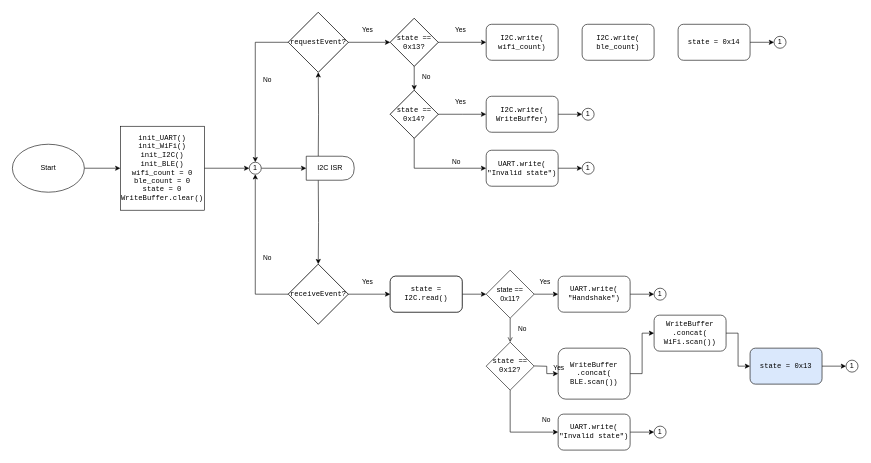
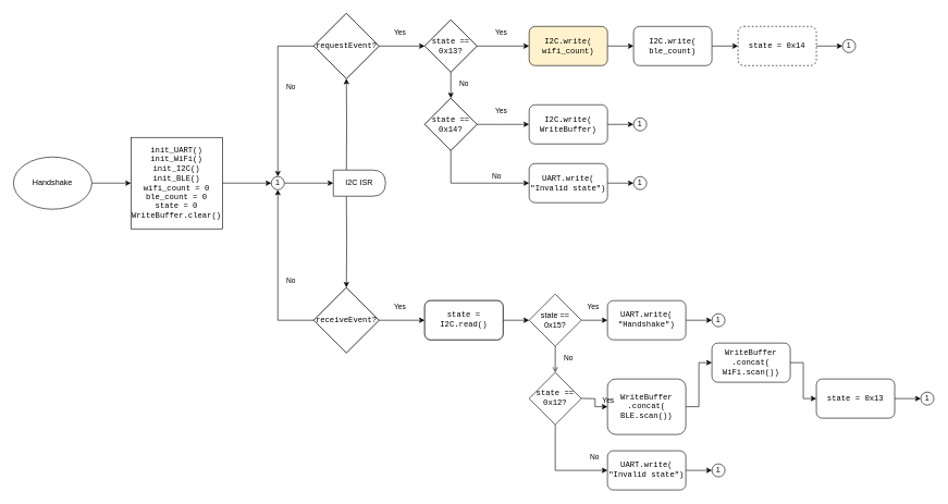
  <mxCell id="0" />
  <mxCell id="1" parent="0" />
  <mxCell id="2" style="edgeStyle=orthogonalEdgeStyle;rounded=0;orthogonalLoop=1;jettySize=auto;html=1;entryX=0;entryY=0.5;entryDx=0;entryDy=0;" parent="1" source="3" target="29" edge="1"><mxGeometry relative="1" as="geometry" /></mxCell>
- <mxCell id="3" value="&lt;div&gt;Start&lt;/div&gt;" style="ellipse;whiteSpace=wrap;html=1;" parent="1" vertex="1"><mxGeometry x="20" y="240" width="120" height="80" as="geometry" /></mxCell>
+ <mxCell id="3" value="&lt;div&gt;Handshake&lt;/div&gt;" style="ellipse;whiteSpace=wrap;html=1;" parent="1" vertex="1"><mxGeometry x="20" y="240" width="120" height="80" as="geometry" /></mxCell>
  <mxCell id="4" value="receiveEvent?" style="rhombus;whiteSpace=wrap;html=1;strokeColor=#000000;" parent="1" vertex="1"><mxGeometry x="480" y="440" width="100" height="100" as="geometry" /></mxCell>
  <mxCell id="5" value="requestEvent?" style="rhombus;whiteSpace=wrap;html=1;strokeColor=#000000;" parent="1" vertex="1"><mxGeometry x="480" y="20" width="100" height="100" as="geometry" /></mxCell>
  <mxCell id="6" value="Yes" style="rounded=0;html=1;jettySize=auto;orthogonalLoop=1;fontSize=11;endArrow=classic;endFill=1;endSize=6;strokeWidth=1;shadow=0;labelBackgroundColor=none;edgeStyle=orthogonalEdgeStyle;exitX=1;exitY=0.5;exitDx=0;exitDy=0;entryX=0;entryY=0.5;entryDx=0;entryDy=0;" parent="1" source="5" target="25" edge="1"><mxGeometry x="-0.077" y="20" relative="1" as="geometry"><mxPoint as="offset" /><mxPoint x="580" y="89.8" as="sourcePoint" /><mxPoint x="625" y="89.8" as="targetPoint" /></mxGeometry></mxCell>
- <mxCell id="7" value="state == 0x11?" style="rhombus;whiteSpace=wrap;html=1;strokeColor=#000000;" parent="1" vertex="1"><mxGeometry x="810" y="450" width="80" height="80" as="geometry" /></mxCell>
+ <mxCell id="7" value="state == 0x15?" style="rhombus;whiteSpace=wrap;html=1;strokeColor=#000000;" parent="1" vertex="1"><mxGeometry x="810" y="450" width="80" height="80" as="geometry" /></mxCell>
  <mxCell id="8" style="edgeStyle=orthogonalEdgeStyle;rounded=0;orthogonalLoop=1;jettySize=auto;html=1;entryX=0.5;entryY=1;entryDx=0;entryDy=0;" parent="1" target="5" edge="1"><mxGeometry relative="1" as="geometry"><mxPoint x="530" y="260" as="sourcePoint" /></mxGeometry></mxCell>
  <mxCell id="9" style="edgeStyle=orthogonalEdgeStyle;rounded=0;orthogonalLoop=1;jettySize=auto;html=1;entryX=0.5;entryY=0;entryDx=0;entryDy=0;" parent="1" target="4" edge="1"><mxGeometry relative="1" as="geometry"><mxPoint x="530" y="300" as="sourcePoint" /></mxGeometry></mxCell>
  <mxCell id="10" value="No" style="rounded=0;html=1;jettySize=auto;orthogonalLoop=1;fontSize=11;endArrow=classic;endFill=1;endSize=6;strokeWidth=1;shadow=0;labelBackgroundColor=none;edgeStyle=orthogonalEdgeStyle;exitX=0;exitY=0.5;exitDx=0;exitDy=0;entryX=0.5;entryY=0;entryDx=0;entryDy=0;" parent="1" source="5" target="40" edge="1"><mxGeometry x="-0.077" y="20" relative="1" as="geometry"><mxPoint as="offset" /><mxPoint x="420" y="220" as="sourcePoint" /><mxPoint x="450" y="240" as="targetPoint" /><Array as="points"><mxPoint x="425" y="70" /></Array></mxGeometry></mxCell>
  <mxCell id="11" value="No" style="rounded=0;html=1;jettySize=auto;orthogonalLoop=1;fontSize=11;endArrow=classic;endFill=1;endSize=6;strokeWidth=1;shadow=0;labelBackgroundColor=none;edgeStyle=orthogonalEdgeStyle;exitX=0;exitY=0.5;exitDx=0;exitDy=0;entryX=0.5;entryY=1;entryDx=0;entryDy=0;" parent="1" source="4" target="40" edge="1"><mxGeometry x="-0.091" y="-20" relative="1" as="geometry"><mxPoint as="offset" /><mxPoint x="480" y="370" as="sourcePoint" /><mxPoint x="440" y="340" as="targetPoint" /><Array as="points"><mxPoint x="425" y="490" /></Array></mxGeometry></mxCell>
  <mxCell id="12" value="Yes" style="rounded=0;html=1;jettySize=auto;orthogonalLoop=1;fontSize=11;endArrow=classic;endFill=1;endSize=6;strokeWidth=1;shadow=0;labelBackgroundColor=none;edgeStyle=orthogonalEdgeStyle;exitX=1;exitY=0.5;exitDx=0;exitDy=0;entryX=0;entryY=0.5;entryDx=0;entryDy=0;" parent="1" source="4" target="21" edge="1"><mxGeometry x="-0.077" y="20" relative="1" as="geometry"><mxPoint as="offset" /><mxPoint x="580" y="469.8" as="sourcePoint" /><mxPoint x="650" y="470" as="targetPoint" /><Array as="points" /></mxGeometry></mxCell>
  <mxCell id="13" value="state == 0x12?" style="rhombus;whiteSpace=wrap;html=1;strokeColor=#000000;fontFamily=Courier New;" parent="1" vertex="1"><mxGeometry x="810" y="570" width="80" height="80" as="geometry" /></mxCell>
  <mxCell id="14" value="Yes" style="rounded=0;html=1;jettySize=auto;orthogonalLoop=1;fontSize=11;endArrow=classic;endFill=1;endSize=6;strokeWidth=1;shadow=0;labelBackgroundColor=none;edgeStyle=orthogonalEdgeStyle;exitX=1;exitY=0.5;exitDx=0;exitDy=0;entryX=0;entryY=0.5;entryDx=0;entryDy=0;" parent="1" source="7" target="17" edge="1"><mxGeometry x="-0.077" y="20" relative="1" as="geometry"><mxPoint as="offset" /><mxPoint x="910" y="490" as="sourcePoint" /><mxPoint x="930" y="490" as="targetPoint" /></mxGeometry></mxCell>
  <mxCell id="15" value="No" style="rounded=0;html=1;jettySize=auto;orthogonalLoop=1;fontSize=11;endArrow=open;endFill=1;endSize=6;strokeWidth=1;shadow=0;labelBackgroundColor=none;edgeStyle=orthogonalEdgeStyle;entryX=0.5;entryY=0;entryDx=0;entryDy=0;exitX=0.5;exitY=1;exitDx=0;exitDy=0;" parent="1" source="7" target="13" edge="1"><mxGeometry x="-0.077" y="20" relative="1" as="geometry"><mxPoint as="offset" /><mxPoint x="890" y="550" as="sourcePoint" /><mxPoint x="960" y="550" as="targetPoint" /></mxGeometry></mxCell>
  <mxCell id="16" style="edgeStyle=orthogonalEdgeStyle;rounded=0;orthogonalLoop=1;jettySize=auto;html=1;entryX=0;entryY=0.5;entryDx=0;entryDy=0;" parent="1" source="17" target="41" edge="1"><mxGeometry relative="1" as="geometry"><mxPoint x="1080" y="490" as="targetPoint" /></mxGeometry></mxCell>
  <mxCell id="17" value="&lt;div&gt;UART.write(&lt;/div&gt;&lt;div&gt;&quot;Handshake&quot;)&lt;/div&gt;" style="rounded=1;whiteSpace=wrap;html=1;strokeColor=#000000;fontFamily=Courier New;" parent="1" vertex="1"><mxGeometry x="930" y="460" width="120" height="60" as="geometry" /></mxCell>
  <mxCell id="18" style="edgeStyle=orthogonalEdgeStyle;rounded=0;orthogonalLoop=1;jettySize=auto;html=1;entryX=0;entryY=0.5;entryDx=0;entryDy=0;" parent="1" source="19" target="54" edge="1"><mxGeometry relative="1" as="geometry" /></mxCell>
  <mxCell id="19" value="&lt;div&gt;WriteBuffer&lt;/div&gt;&lt;div&gt;.concat( BLE.scan())&lt;/div&gt;" style="rounded=1;whiteSpace=wrap;html=1;strokeColor=#000000;fontFamily=Courier New;" parent="1" vertex="1"><mxGeometry x="930" y="580" width="120" height="85" as="geometry" /></mxCell>
  <mxCell id="20" style="edgeStyle=orthogonalEdgeStyle;rounded=0;orthogonalLoop=1;jettySize=auto;html=1;entryX=0;entryY=0.5;entryDx=0;entryDy=0;" parent="1" source="21" target="7" edge="1"><mxGeometry relative="1" as="geometry" /></mxCell>
  <mxCell id="21" value="state = I2C.read()" style="rounded=1;whiteSpace=wrap;html=1;strokeColor=#000000;" parent="1" vertex="1"><mxGeometry x="650" y="460" width="120" height="60" as="geometry" /></mxCell>
  <mxCell id="22" style="edgeStyle=orthogonalEdgeStyle;rounded=0;orthogonalLoop=1;jettySize=auto;html=1;entryX=0;entryY=0.5;entryDx=0;entryDy=0;" parent="1" source="23" target="42" edge="1"><mxGeometry relative="1" as="geometry"><mxPoint x="1400" y="610" as="targetPoint" /></mxGeometry></mxCell>
- <mxCell id="23" value="state = 0x13" style="rounded=1;whiteSpace=wrap;html=1;strokeColor=#000000;fontFamily=Courier New;fillColor=#dae8fc;" parent="1" vertex="1"><mxGeometry x="1250" y="580" width="120" height="60" as="geometry" /></mxCell>
+ <mxCell id="23" value="state = 0x13" style="rounded=1;whiteSpace=wrap;html=1;strokeColor=#000000;fontFamily=Courier New;" parent="1" vertex="1"><mxGeometry x="1250" y="580" width="120" height="60" as="geometry" /></mxCell>
  <mxCell id="24" value="Yes" style="rounded=0;html=1;jettySize=auto;orthogonalLoop=1;fontSize=11;endArrow=classic;endFill=1;endSize=6;strokeWidth=1;shadow=0;labelBackgroundColor=none;edgeStyle=orthogonalEdgeStyle;entryX=0;entryY=0.5;entryDx=0;entryDy=0;exitX=1;exitY=0.5;exitDx=0;exitDy=0;" parent="1" target="19" edge="1"><mxGeometry x="-0.077" y="20" relative="1" as="geometry"><mxPoint as="offset" /><mxPoint x="890" y="609.66" as="sourcePoint" /><mxPoint x="960" y="609.66" as="targetPoint" /></mxGeometry></mxCell>
  <mxCell id="25" value="state == 0x13?" style="rhombus;whiteSpace=wrap;html=1;strokeColor=#000000;" parent="1" vertex="1"><mxGeometry x="650" y="30" width="80" height="80" as="geometry" /></mxCell>
- <mxCell id="27" value="&lt;div&gt;I2C.write(&lt;/div&gt;&lt;div&gt;wifi_count)&lt;/div&gt;" style="rounded=1;whiteSpace=wrap;html=1;strokeColor=#000000;fontFamily=Courier New;" parent="1" vertex="1"><mxGeometry x="810" y="40" width="120" height="60" as="geometry" /></mxCell>
+ <mxCell id="26" style="edgeStyle=orthogonalEdgeStyle;rounded=0;orthogonalLoop=1;jettySize=auto;html=1;entryX=0;entryY=0.5;entryDx=0;entryDy=0;" parent="1" source="27" target="56" edge="1"><mxGeometry relative="1" as="geometry" /></mxCell>
+ <mxCell id="27" value="&lt;div&gt;I2C.write(&lt;/div&gt;&lt;div&gt;wifi_count)&lt;/div&gt;" style="rounded=1;whiteSpace=wrap;html=1;strokeColor=#000000;fontFamily=Courier New;fillColor=#fff2cc;" parent="1" vertex="1"><mxGeometry x="810" y="40" width="120" height="60" as="geometry" /></mxCell>
  <mxCell id="28" style="edgeStyle=orthogonalEdgeStyle;rounded=0;orthogonalLoop=1;jettySize=auto;html=1;entryX=0;entryY=0.5;entryDx=0;entryDy=0;" parent="1" source="29" target="40" edge="1"><mxGeometry relative="1" as="geometry" /></mxCell>
  <mxCell id="29" value="&lt;div&gt;init_UART()&lt;/div&gt;&lt;div&gt;init_WiFi()&lt;/div&gt;&lt;div&gt;init_I2C()&lt;/div&gt;&lt;div&gt;init_BLE()&lt;/div&gt;&lt;div&gt;wifi_count = 0&lt;/div&gt;&lt;div&gt;ble_count = 0&lt;/div&gt;&lt;div&gt;state = 0&lt;/div&gt;&lt;div&gt;WriteBuffer.clear()&lt;br&gt;&lt;/div&gt;" style="whiteSpace=wrap;html=1;aspect=fixed;strokeColor=#000000;fontFamily=Courier New;" parent="1" vertex="1"><mxGeometry x="200" y="210" width="140" height="140" as="geometry" /></mxCell>
  <mxCell id="30" value="state == 0x14?" style="rhombus;whiteSpace=wrap;html=1;strokeColor=#000000;" parent="1" vertex="1"><mxGeometry x="650" y="150" width="80" height="80" as="geometry" /></mxCell>
  <mxCell id="31" style="edgeStyle=orthogonalEdgeStyle;rounded=0;orthogonalLoop=1;jettySize=auto;html=1;entryX=0;entryY=0.5;entryDx=0;entryDy=0;" parent="1" source="32" target="43" edge="1"><mxGeometry relative="1" as="geometry"><mxPoint x="940" y="740" as="targetPoint" /></mxGeometry></mxCell>
  <mxCell id="32" value="&lt;div&gt;UART.write(&lt;/div&gt;&lt;div&gt;&quot;Invalid state&quot;)&lt;/div&gt;" style="rounded=1;whiteSpace=wrap;html=1;strokeColor=#000000;fontFamily=Courier New;" parent="1" vertex="1"><mxGeometry x="930" y="690" width="120" height="60" as="geometry" /></mxCell>
  <mxCell id="33" value="No" style="rounded=0;html=1;jettySize=auto;orthogonalLoop=1;fontSize=11;endArrow=classic;endFill=1;endSize=6;strokeWidth=1;shadow=0;labelBackgroundColor=none;edgeStyle=orthogonalEdgeStyle;entryX=0;entryY=0.5;entryDx=0;entryDy=0;exitX=0.5;exitY=1;exitDx=0;exitDy=0;" parent="1" source="13" target="32" edge="1"><mxGeometry x="0.733" y="20" relative="1" as="geometry"><mxPoint as="offset" /><mxPoint x="849.66" y="650" as="sourcePoint" /><mxPoint x="849.66" y="690" as="targetPoint" /><Array as="points"><mxPoint x="850" y="720" /></Array></mxGeometry></mxCell>
  <mxCell id="34" style="edgeStyle=orthogonalEdgeStyle;rounded=0;orthogonalLoop=1;jettySize=auto;html=1;entryX=0;entryY=0.5;entryDx=0;entryDy=0;" parent="1" source="35" target="44" edge="1"><mxGeometry relative="1" as="geometry"><mxPoint x="910" y="280" as="targetPoint" /></mxGeometry></mxCell>
  <mxCell id="35" value="&lt;div&gt;UART.write(&lt;/div&gt;&lt;div&gt;&quot;Invalid state&quot;)&lt;/div&gt;" style="rounded=1;whiteSpace=wrap;html=1;strokeColor=#000000;fontFamily=Courier New;" parent="1" vertex="1"><mxGeometry x="810" y="250" width="120" height="60" as="geometry" /></mxCell>
  <mxCell id="36" value="No" style="rounded=0;html=1;jettySize=auto;orthogonalLoop=1;fontSize=11;endArrow=classic;endFill=1;endSize=6;strokeWidth=1;shadow=0;labelBackgroundColor=none;edgeStyle=orthogonalEdgeStyle;entryX=0.5;entryY=0;entryDx=0;entryDy=0;exitX=0.5;exitY=1;exitDx=0;exitDy=0;" parent="1" source="25" target="30" edge="1"><mxGeometry x="-0.077" y="20" relative="1" as="geometry"><mxPoint as="offset" /><mxPoint x="720" y="110" as="sourcePoint" /><mxPoint x="720" y="150" as="targetPoint" /></mxGeometry></mxCell>
  <mxCell id="37" value="No" style="rounded=0;html=1;jettySize=auto;orthogonalLoop=1;fontSize=11;endArrow=classic;endFill=1;endSize=6;strokeWidth=1;shadow=0;labelBackgroundColor=none;edgeStyle=orthogonalEdgeStyle;entryX=0;entryY=0.5;entryDx=0;entryDy=0;exitX=0.5;exitY=1;exitDx=0;exitDy=0;" parent="1" source="30" target="35" edge="1"><mxGeometry x="0.412" y="10" relative="1" as="geometry"><mxPoint as="offset" /><mxPoint x="729.17" y="220" as="sourcePoint" /><mxPoint x="729.17" y="260" as="targetPoint" /></mxGeometry></mxCell>
  <mxCell id="38" value="I2C ISR" style="shape=delay;whiteSpace=wrap;html=1;strokeColor=#000000;" parent="1" vertex="1"><mxGeometry x="510" y="260" width="80" height="40" as="geometry" /></mxCell>
  <mxCell id="39" style="edgeStyle=orthogonalEdgeStyle;rounded=0;orthogonalLoop=1;jettySize=auto;html=1;entryX=0;entryY=0.5;entryDx=0;entryDy=0;" parent="1" source="40" target="38" edge="1"><mxGeometry relative="1" as="geometry" /></mxCell>
  <mxCell id="40" value="1" style="ellipse;whiteSpace=wrap;html=1;aspect=fixed;strokeColor=#000000;" parent="1" vertex="1"><mxGeometry x="415" y="270" width="20" height="20" as="geometry" /></mxCell>
  <mxCell id="41" value="1" style="ellipse;whiteSpace=wrap;html=1;aspect=fixed;strokeColor=#000000;" parent="1" vertex="1"><mxGeometry x="1090" y="480" width="20" height="20" as="geometry" /></mxCell>
  <mxCell id="42" value="1" style="ellipse;whiteSpace=wrap;html=1;aspect=fixed;strokeColor=#000000;" parent="1" vertex="1"><mxGeometry x="1410" y="600" width="20" height="20" as="geometry" /></mxCell>
  <mxCell id="43" value="1" style="ellipse;whiteSpace=wrap;html=1;aspect=fixed;strokeColor=#000000;" parent="1" vertex="1"><mxGeometry x="1090" y="710" width="20" height="20" as="geometry" /></mxCell>
  <mxCell id="44" value="1" style="ellipse;whiteSpace=wrap;html=1;aspect=fixed;strokeColor=#000000;" parent="1" vertex="1"><mxGeometry x="970" y="270" width="20" height="20" as="geometry" /></mxCell>
  <mxCell id="45" value="Yes" style="rounded=0;html=1;jettySize=auto;orthogonalLoop=1;fontSize=11;endArrow=classic;endFill=1;endSize=6;strokeWidth=1;shadow=0;labelBackgroundColor=none;edgeStyle=orthogonalEdgeStyle;exitX=1;exitY=0.5;exitDx=0;exitDy=0;entryX=0;entryY=0.5;entryDx=0;entryDy=0;" parent="1" source="25" target="27" edge="1"><mxGeometry x="-0.077" y="20" relative="1" as="geometry"><mxPoint as="offset" /><mxPoint x="740" y="100" as="sourcePoint" /><mxPoint x="810" y="100" as="targetPoint" /><Array as="points" /></mxGeometry></mxCell>
  <mxCell id="46" value="Yes" style="rounded=0;html=1;jettySize=auto;orthogonalLoop=1;fontSize=11;endArrow=classic;endFill=1;endSize=6;strokeWidth=1;shadow=0;labelBackgroundColor=none;edgeStyle=orthogonalEdgeStyle;exitX=1;exitY=0.5;exitDx=0;exitDy=0;" parent="1" source="30" edge="1"><mxGeometry x="-0.077" y="20" relative="1" as="geometry"><mxPoint as="offset" /><mxPoint x="740" y="200" as="sourcePoint" /><mxPoint x="810" y="190" as="targetPoint" /><Array as="points" /></mxGeometry></mxCell>
  <mxCell id="47" style="edgeStyle=orthogonalEdgeStyle;rounded=0;orthogonalLoop=1;jettySize=auto;html=1;entryX=0;entryY=0.5;entryDx=0;entryDy=0;" parent="1" source="48" target="49" edge="1"><mxGeometry relative="1" as="geometry"><mxPoint x="960" y="190" as="targetPoint" /></mxGeometry></mxCell>
  <mxCell id="48" value="&lt;div&gt;I2C.write(&lt;/div&gt;&lt;div&gt;WriteBuffer)&lt;/div&gt;" style="rounded=1;whiteSpace=wrap;html=1;strokeColor=#000000;fontFamily=Courier New;" parent="1" vertex="1"><mxGeometry x="810" y="160" width="120" height="60" as="geometry" /></mxCell>
  <mxCell id="49" value="1" style="ellipse;whiteSpace=wrap;html=1;aspect=fixed;strokeColor=#000000;" parent="1" vertex="1"><mxGeometry x="970" y="180" width="20" height="20" as="geometry" /></mxCell>
  <mxCell id="50" style="edgeStyle=orthogonalEdgeStyle;rounded=0;orthogonalLoop=1;jettySize=auto;html=1;entryX=0;entryY=0.5;entryDx=0;entryDy=0;" parent="1" source="51" target="52" edge="1"><mxGeometry relative="1" as="geometry"><mxPoint x="1280" y="70" as="targetPoint" /></mxGeometry></mxCell>
- <mxCell id="51" value="state = 0x14" style="rounded=1;whiteSpace=wrap;html=1;strokeColor=#000000;fontFamily=Courier New;" parent="1" vertex="1"><mxGeometry x="1130" y="40" width="120" height="60" as="geometry" /></mxCell>
+ <mxCell id="51" value="state = 0x14" style="rounded=1;whiteSpace=wrap;html=1;strokeColor=#000000;fontFamily=Courier New;dashed=1;" parent="1" vertex="1"><mxGeometry x="1130" y="40" width="120" height="60" as="geometry" /></mxCell>
  <mxCell id="52" value="1" style="ellipse;whiteSpace=wrap;html=1;aspect=fixed;strokeColor=#000000;" parent="1" vertex="1"><mxGeometry x="1290" y="60" width="20" height="20" as="geometry" /></mxCell>
  <mxCell id="53" style="edgeStyle=orthogonalEdgeStyle;rounded=0;orthogonalLoop=1;jettySize=auto;html=1;entryX=0;entryY=0.5;entryDx=0;entryDy=0;" parent="1" source="54" target="23" edge="1"><mxGeometry relative="1" as="geometry"><mxPoint x="1240" y="610" as="targetPoint" /></mxGeometry></mxCell>
  <mxCell id="54" value="&lt;div&gt;WriteBuffer&lt;/div&gt;&lt;div&gt;.concat(&lt;/div&gt;&lt;div&gt;WiFi.scan())&lt;/div&gt;" style="rounded=1;whiteSpace=wrap;html=1;strokeColor=#000000;fontFamily=Courier New;" parent="1" vertex="1"><mxGeometry x="1090" y="525" width="120" height="60" as="geometry" /></mxCell>
+ <mxCell id="55" style="edgeStyle=orthogonalEdgeStyle;rounded=0;orthogonalLoop=1;jettySize=auto;html=1;entryX=0;entryY=0.5;entryDx=0;entryDy=0;" parent="1" source="56" target="51" edge="1"><mxGeometry relative="1" as="geometry" /></mxCell>
  <mxCell id="56" value="&lt;div&gt;I2C.write(&lt;/div&gt;&lt;div&gt;ble_count)&lt;/div&gt;" style="rounded=1;whiteSpace=wrap;html=1;strokeColor=#000000;fontFamily=Courier New;" parent="1" vertex="1"><mxGeometry x="970" y="40" width="120" height="60" as="geometry" /></mxCell>
  <mxCell id="57" value="requestEvent?" style="rhombus;whiteSpace=wrap;html=1;strokeColor=#000000;fontFamily=Courier New;" parent="1" vertex="1"><mxGeometry x="480" y="20" width="100" height="100" as="geometry" /></mxCell>
  <mxCell id="58" value="receiveEvent?" style="rhombus;whiteSpace=wrap;html=1;strokeColor=#000000;fontFamily=Courier New;" parent="1" vertex="1"><mxGeometry x="480" y="440" width="100" height="100" as="geometry" /></mxCell>
  <mxCell id="59" value="state == 0x13?" style="rhombus;whiteSpace=wrap;html=1;strokeColor=#000000;fontFamily=Courier New;" parent="1" vertex="1"><mxGeometry x="650" y="30" width="80" height="80" as="geometry" /></mxCell>
  <mxCell id="60" value="state == 0x14?" style="rhombus;whiteSpace=wrap;html=1;strokeColor=#000000;fontFamily=Courier New;" parent="1" vertex="1"><mxGeometry x="650" y="150" width="80" height="80" as="geometry" /></mxCell>
  <mxCell id="61" value="state = I2C.read()" style="rounded=1;whiteSpace=wrap;html=1;strokeColor=#000000;fontFamily=Courier New;" parent="1" vertex="1"><mxGeometry x="650" y="460" width="120" height="60" as="geometry" /></mxCell>
